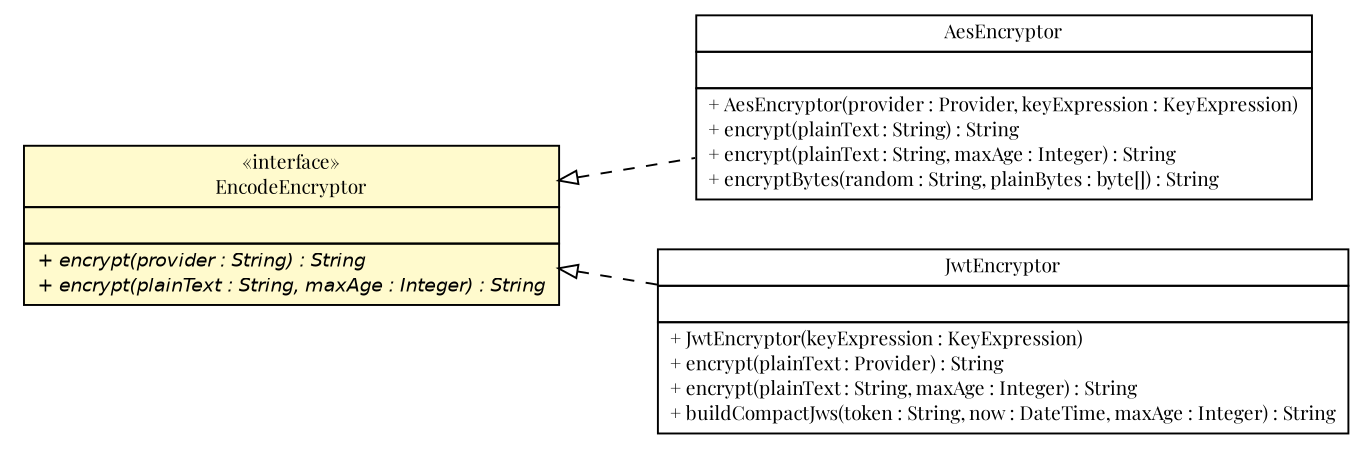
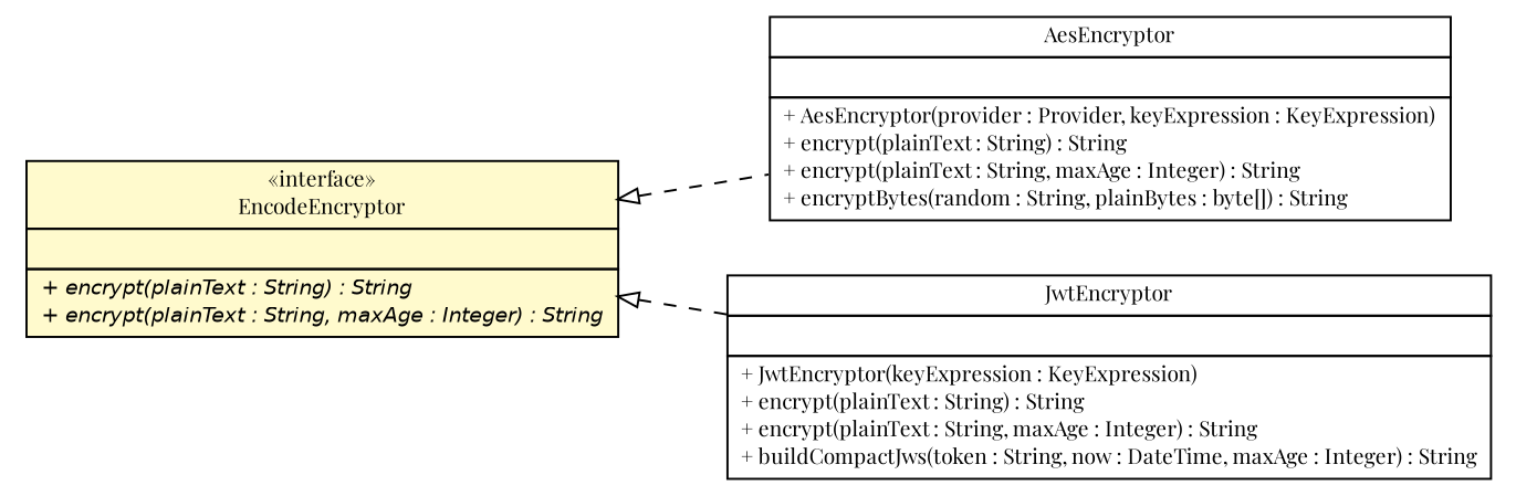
  digraph {
    fontname="Playfair Display"
    nodesep=0.25
    rankdir=LR
    ranksep=0.5
    node [fontcolor=black fontname="Playfair Display" fontsize=10.0 shape=plaintext]
    edge [arrowtail=empty dir=back fontname="Playfair Display" fontsize=10 headport=p labelfontname=Helvetica labelfontsize=10 style=dashed tailport=p]
-   n1 [label=<<table title="cn.home1.oss.lib.common.crypto.EncodeEncryptor" border="0" cellborder="1" cellspacing="0" cellpadding="2" port="p" bgcolor="lemonChiffon" href="./EncodeEncryptor.html"> 		<tr><td><table border="0" cellspacing="0" cellpadding="1"> <tr><td align="center" balign="center"> &#171;interface&#187; </td></tr> <tr><td align="center" balign="center"> EncodeEncryptor </td></tr> 		</table></td></tr> 		<tr><td><table border="0" cellspacing="0" cellpadding="1"> <tr><td align="left" balign="left">  </td></tr> 		</table></td></tr> 		<tr><td><table border="0" cellspacing="0" cellpadding="1"> <tr><td align="left" balign="left"><font face="Helvetica-Oblique" point-size="10.0"> + encrypt(provider : String) : String </font></td></tr> <tr><td align="left" balign="left"><font face="Helvetica-Oblique" point-size="10.0"> + encrypt(plainText : String, maxAge : Integer) : String </font></td></tr> 		</table></td></tr> 		</table>>]
+   n1 [label=<<table title="cn.home1.oss.lib.common.crypto.EncodeEncryptor" border="0" cellborder="1" cellspacing="0" cellpadding="2" port="p" bgcolor="lemonChiffon" href="./EncodeEncryptor.html"> 		<tr><td><table border="0" cellspacing="0" cellpadding="1"> <tr><td align="center" balign="center"> &#171;interface&#187; </td></tr> <tr><td align="center" balign="center"> EncodeEncryptor </td></tr> 		</table></td></tr> 		<tr><td><table border="0" cellspacing="0" cellpadding="1"> <tr><td align="left" balign="left">  </td></tr> 		</table></td></tr> 		<tr><td><table border="0" cellspacing="0" cellpadding="1"> <tr><td align="left" balign="left"><font face="Helvetica-Oblique" point-size="10.0"> + encrypt(plainText : String) : String </font></td></tr> <tr><td align="left" balign="left"><font face="Helvetica-Oblique" point-size="10.0"> + encrypt(plainText : String, maxAge : Integer) : String </font></td></tr> 		</table></td></tr> 		</table>>]
    n2 [label=<<table title="cn.home1.oss.lib.common.crypto.AesEncryptor" border="0" cellborder="1" cellspacing="0" cellpadding="2" port="p" href="./AesEncryptor.html"> 		<tr><td><table border="0" cellspacing="0" cellpadding="1"> <tr><td align="center" balign="center"> AesEncryptor </td></tr> 		</table></td></tr> 		<tr><td><table border="0" cellspacing="0" cellpadding="1"> <tr><td align="left" balign="left">  </td></tr> 		</table></td></tr> 		<tr><td><table border="0" cellspacing="0" cellpadding="1"> <tr><td align="left" balign="left"> + AesEncryptor(provider : Provider, keyExpression : KeyExpression) </td></tr> <tr><td align="left" balign="left"> + encrypt(plainText : String) : String </td></tr> <tr><td align="left" balign="left"> + encrypt(plainText : String, maxAge : Integer) : String </td></tr> <tr><td align="left" balign="left"> + encryptBytes(random : String, plainBytes : byte[]) : String </td></tr> 		</table></td></tr> 		</table>>]
-   n3 [label=<<table title="cn.home1.oss.lib.common.crypto.JwtEncryptor" border="0" cellborder="1" cellspacing="0" cellpadding="2" port="p" href="./JwtEncryptor.html"> 		<tr><td><table border="0" cellspacing="0" cellpadding="1"> <tr><td align="center" balign="center"> JwtEncryptor </td></tr> 		</table></td></tr> 		<tr><td><table border="0" cellspacing="0" cellpadding="1"> <tr><td align="left" balign="left">  </td></tr> 		</table></td></tr> 		<tr><td><table border="0" cellspacing="0" cellpadding="1"> <tr><td align="left" balign="left"> + JwtEncryptor(keyExpression : KeyExpression) </td></tr> <tr><td align="left" balign="left"> + encrypt(plainText : Provider) : String </td></tr> <tr><td align="left" balign="left"> + encrypt(plainText : String, maxAge : Integer) : String </td></tr> <tr><td align="left" balign="left"> + buildCompactJws(token : String, now : DateTime, maxAge : Integer) : String </td></tr> 		</table></td></tr> 		</table>>]
+   n3 [label=<<table title="cn.home1.oss.lib.common.crypto.JwtEncryptor" border="0" cellborder="1" cellspacing="0" cellpadding="2" port="p" href="./JwtEncryptor.html"> 		<tr><td><table border="0" cellspacing="0" cellpadding="1"> <tr><td align="center" balign="center"> JwtEncryptor </td></tr> 		</table></td></tr> 		<tr><td><table border="0" cellspacing="0" cellpadding="1"> <tr><td align="left" balign="left">  </td></tr> 		</table></td></tr> 		<tr><td><table border="0" cellspacing="0" cellpadding="1"> <tr><td align="left" balign="left"> + JwtEncryptor(keyExpression : KeyExpression) </td></tr> <tr><td align="left" balign="left"> + encrypt(plainText : String) : String </td></tr> <tr><td align="left" balign="left"> + encrypt(plainText : String, maxAge : Integer) : String </td></tr> <tr><td align="left" balign="left"> + buildCompactJws(token : String, now : DateTime, maxAge : Integer) : String </td></tr> 		</table></td></tr> 		</table>>]
    n1 -> n2
    n1 -> n3
  }
